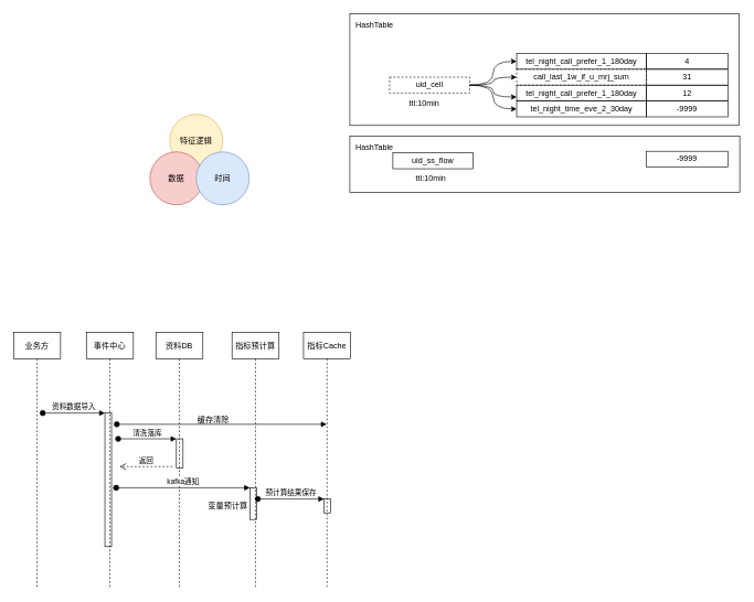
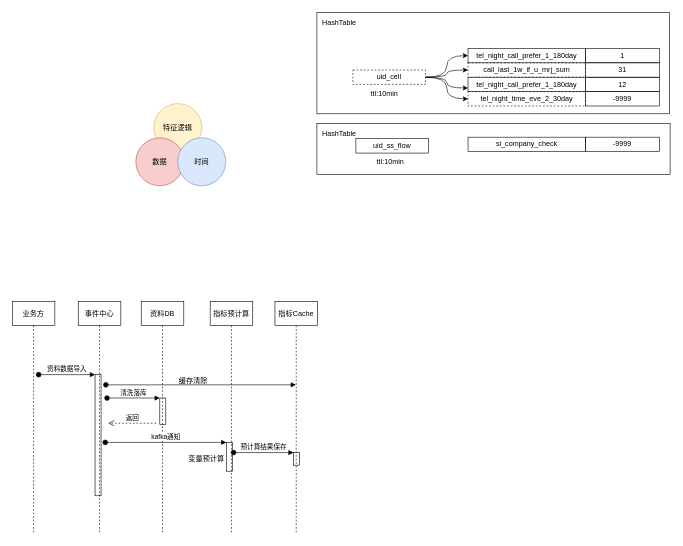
  <mxCell id="0" />
  <mxCell id="1" parent="0" />
  <mxCell id="2" value="" style="rounded=0;whiteSpace=wrap;html=1;strokeColor=#000000;fillColor=none;" vertex="1" parent="1"><mxGeometry x="528" y="20" width="588" height="169" as="geometry" /></mxCell>
  <mxCell id="3" value="特征逻辑" style="ellipse;whiteSpace=wrap;html=1;aspect=fixed;fillColor=#fff2cc;strokeColor=#d6b656;" vertex="1" parent="1"><mxGeometry x="256" y="172" width="80" height="80" as="geometry" /></mxCell>
  <mxCell id="4" value="数据" style="ellipse;whiteSpace=wrap;html=1;aspect=fixed;fillColor=#f8cecc;strokeColor=#b85450;" vertex="1" parent="1"><mxGeometry x="226" y="229" width="80" height="80" as="geometry" /></mxCell>
  <mxCell id="5" value="时间" style="ellipse;whiteSpace=wrap;html=1;aspect=fixed;fillColor=#dae8fc;strokeColor=#6c8ebf;" vertex="1" parent="1"><mxGeometry x="296" y="229" width="80" height="80" as="geometry" /></mxCell>
  <mxCell id="6" value="业务方" style="shape=umlLifeline;perimeter=lifelinePerimeter;whiteSpace=wrap;html=1;container=1;collapsible=0;recursiveResize=0;outlineConnect=0;strokeColor=#000000;fillColor=none;" vertex="1" parent="1"><mxGeometry x="20" y="502" width="71" height="386" as="geometry" /></mxCell>
  <mxCell id="7" value="事件中心" style="shape=umlLifeline;perimeter=lifelinePerimeter;whiteSpace=wrap;html=1;container=1;collapsible=0;recursiveResize=0;outlineConnect=0;strokeColor=#000000;fillColor=none;" vertex="1" parent="1"><mxGeometry x="130" y="502" width="71" height="386" as="geometry" /></mxCell>
  <mxCell id="8" value="" style="html=1;points=[];perimeter=orthogonalPerimeter;strokeColor=#000000;fillColor=none;" vertex="1" parent="7"><mxGeometry x="28" y="122" width="10" height="202" as="geometry" /></mxCell>
  <mxCell id="9" value="资料数据导入" style="html=1;verticalAlign=bottom;startArrow=oval;endArrow=block;startSize=8;" edge="1" target="8" parent="7"><mxGeometry relative="1" as="geometry"><mxPoint x="-66" y="122" as="sourcePoint" /></mxGeometry></mxCell>
  <mxCell id="10" value="" style="html=1;verticalAlign=bottom;startArrow=oval;startFill=1;endArrow=block;startSize=8;" edge="1" parent="7" target="18"><mxGeometry width="60" relative="1" as="geometry"><mxPoint x="46" y="139" as="sourcePoint" /><mxPoint x="106" y="128" as="targetPoint" /></mxGeometry></mxCell>
  <mxCell id="11" value="返回" style="html=1;verticalAlign=bottom;endArrow=open;dashed=1;endSize=8;" edge="1" parent="7"><mxGeometry relative="1" as="geometry"><mxPoint x="130" y="203" as="sourcePoint" /><mxPoint x="50" y="203" as="targetPoint" /></mxGeometry></mxCell>
  <mxCell id="12" value="资料DB" style="shape=umlLifeline;perimeter=lifelinePerimeter;whiteSpace=wrap;html=1;container=1;collapsible=0;recursiveResize=0;outlineConnect=0;strokeColor=#000000;fillColor=none;" vertex="1" parent="1"><mxGeometry x="235" y="502" width="71" height="386" as="geometry" /></mxCell>
  <mxCell id="13" value="" style="html=1;points=[];perimeter=orthogonalPerimeter;strokeColor=#000000;fillColor=none;" vertex="1" parent="12"><mxGeometry x="31" y="161" width="10" height="44" as="geometry" /></mxCell>
  <mxCell id="14" value="清洗落库" style="html=1;verticalAlign=bottom;startArrow=oval;endArrow=block;startSize=8;" edge="1" target="13" parent="12"><mxGeometry relative="1" as="geometry"><mxPoint x="-57" y="161" as="sourcePoint" /></mxGeometry></mxCell>
  <mxCell id="15" value="指标预计算" style="shape=umlLifeline;perimeter=lifelinePerimeter;whiteSpace=wrap;html=1;container=1;collapsible=0;recursiveResize=0;outlineConnect=0;strokeColor=#000000;fillColor=none;" vertex="1" parent="1"><mxGeometry x="350" y="502" width="71" height="386" as="geometry" /></mxCell>
  <mxCell id="16" value="" style="html=1;points=[];perimeter=orthogonalPerimeter;strokeColor=#000000;fillColor=none;" vertex="1" parent="15"><mxGeometry x="27" y="235" width="10" height="48" as="geometry" /></mxCell>
  <mxCell id="17" value="kafka通知" style="html=1;verticalAlign=bottom;startArrow=oval;endArrow=block;startSize=8;" edge="1" target="16" parent="15"><mxGeometry relative="1" as="geometry"><mxPoint x="-175" y="235" as="sourcePoint" /></mxGeometry></mxCell>
  <mxCell id="18" value="指标Cache" style="shape=umlLifeline;perimeter=lifelinePerimeter;whiteSpace=wrap;html=1;container=1;collapsible=0;recursiveResize=0;outlineConnect=0;strokeColor=#000000;fillColor=none;" vertex="1" parent="1"><mxGeometry x="458" y="502" width="71" height="386" as="geometry" /></mxCell>
  <mxCell id="19" value="" style="html=1;points=[];perimeter=orthogonalPerimeter;strokeColor=#000000;fillColor=none;" vertex="1" parent="18"><mxGeometry x="31" y="252" width="10" height="21" as="geometry" /></mxCell>
  <mxCell id="20" style="edgeStyle=orthogonalEdgeStyle;curved=1;rounded=0;orthogonalLoop=1;jettySize=auto;html=1;exitX=1;exitY=0.5;exitDx=0;exitDy=0;entryX=0;entryY=0.5;entryDx=0;entryDy=0;" edge="1" parent="1" source="24" target="25"><mxGeometry relative="1" as="geometry" /></mxCell>
  <mxCell id="21" style="edgeStyle=orthogonalEdgeStyle;curved=1;rounded=0;orthogonalLoop=1;jettySize=auto;html=1;exitX=1;exitY=0.5;exitDx=0;exitDy=0;entryX=0;entryY=0.5;entryDx=0;entryDy=0;" edge="1" parent="1" source="24" target="27"><mxGeometry relative="1" as="geometry" /></mxCell>
  <mxCell id="22" style="edgeStyle=orthogonalEdgeStyle;curved=1;rounded=0;orthogonalLoop=1;jettySize=auto;html=1;exitX=1;exitY=0.5;exitDx=0;exitDy=0;entryX=0;entryY=0.75;entryDx=0;entryDy=0;" edge="1" parent="1" source="24" target="29"><mxGeometry relative="1" as="geometry" /></mxCell>
  <mxCell id="23" style="edgeStyle=orthogonalEdgeStyle;curved=1;rounded=0;orthogonalLoop=1;jettySize=auto;html=1;exitX=1;exitY=0.5;exitDx=0;exitDy=0;entryX=0;entryY=0.5;entryDx=0;entryDy=0;" edge="1" parent="1" source="24" target="31"><mxGeometry relative="1" as="geometry" /></mxCell>
  <mxCell id="24" value="uid_cell" style="rounded=0;whiteSpace=wrap;html=1;strokeColor=#000000;fillColor=none;dashed=1;" vertex="1" parent="1"><mxGeometry x="588" y="116" width="121" height="24" as="geometry" /></mxCell>
  <mxCell id="25" value="tel_night_call_prefer_1_180day" style="rounded=0;whiteSpace=wrap;html=1;strokeColor=#000000;fillColor=none;" vertex="1" parent="1"><mxGeometry x="780" y="80" width="196" height="24" as="geometry" /></mxCell>
- <mxCell id="26" value="4" style="rounded=0;whiteSpace=wrap;html=1;strokeColor=#000000;fillColor=none;" vertex="1" parent="1"><mxGeometry x="976" y="80" width="123" height="24" as="geometry" /></mxCell>
+ <mxCell id="26" value="1" style="rounded=0;whiteSpace=wrap;html=1;strokeColor=#000000;fillColor=none;" vertex="1" parent="1"><mxGeometry x="976" y="80" width="123" height="24" as="geometry" /></mxCell>
  <mxCell id="27" value="call_last_1w_if_u_mrj_sum" style="rounded=0;whiteSpace=wrap;html=1;strokeColor=#000000;fillColor=none;dashed=1;" vertex="1" parent="1"><mxGeometry x="780" y="104" width="196" height="24" as="geometry" /></mxCell>
  <mxCell id="28" value="31" style="rounded=0;whiteSpace=wrap;html=1;strokeColor=#000000;fillColor=none;" vertex="1" parent="1"><mxGeometry x="976" y="104" width="123" height="24" as="geometry" /></mxCell>
  <mxCell id="29" value="tel_night_call_prefer_1_180day" style="rounded=0;whiteSpace=wrap;html=1;strokeColor=#000000;fillColor=none;" vertex="1" parent="1"><mxGeometry x="780" y="128" width="196" height="24" as="geometry" /></mxCell>
  <mxCell id="30" value="12" style="rounded=0;whiteSpace=wrap;html=1;strokeColor=#000000;fillColor=none;" vertex="1" parent="1"><mxGeometry x="976" y="128" width="123" height="24" as="geometry" /></mxCell>
- <mxCell id="31" value="tel_night_time_eve_2_30day" style="rounded=0;whiteSpace=wrap;html=1;strokeColor=#000000;fillColor=none;" vertex="1" parent="1"><mxGeometry x="780" y="152" width="196" height="24" as="geometry" /></mxCell>
+ <mxCell id="31" value="tel_night_time_eve_2_30day" style="rounded=0;whiteSpace=wrap;html=1;strokeColor=#000000;fillColor=none;dashed=1;" vertex="1" parent="1"><mxGeometry x="780" y="152" width="196" height="24" as="geometry" /></mxCell>
  <mxCell id="32" value="-9999" style="rounded=0;whiteSpace=wrap;html=1;strokeColor=#000000;fillColor=none;" vertex="1" parent="1"><mxGeometry x="976" y="152" width="123" height="24" as="geometry" /></mxCell>
+ <mxCell id="33" value="si_company_check" style="rounded=0;whiteSpace=wrap;html=1;strokeColor=#000000;fillColor=none;" vertex="1" parent="1"><mxGeometry x="780" y="228" width="196" height="24" as="geometry" /></mxCell>
  <mxCell id="34" value="-9999" style="rounded=0;whiteSpace=wrap;html=1;strokeColor=#000000;fillColor=none;" vertex="1" parent="1"><mxGeometry x="976" y="228" width="123" height="24" as="geometry" /></mxCell>
  <mxCell id="35" value="ttl:10min" style="text;html=1;resizable=0;points=[];autosize=1;align=left;verticalAlign=top;spacingTop=-4;" vertex="1" parent="1"><mxGeometry x="616" y="145" width="55" height="14" as="geometry" /></mxCell>
  <mxCell id="36" value="uid_ss_flow" style="rounded=0;whiteSpace=wrap;html=1;strokeColor=#000000;fillColor=none;" vertex="1" parent="1"><mxGeometry x="593" y="230.5" width="121" height="24" as="geometry" /></mxCell>
  <mxCell id="37" value="ttl:10min" style="text;html=1;resizable=0;points=[];autosize=1;align=left;verticalAlign=top;spacingTop=-4;" vertex="1" parent="1"><mxGeometry x="626" y="259.5" width="55" height="14" as="geometry" /></mxCell>
  <mxCell id="38" value="HashTable" style="text;html=1;resizable=0;points=[];autosize=1;align=left;verticalAlign=top;spacingTop=-4;" vertex="1" parent="1"><mxGeometry x="535" y="28" width="67" height="14" as="geometry" /></mxCell>
  <mxCell id="39" value="" style="rounded=0;whiteSpace=wrap;html=1;strokeColor=#000000;fillColor=none;" vertex="1" parent="1"><mxGeometry x="528" y="205" width="589" height="85" as="geometry" /></mxCell>
  <mxCell id="40" value="HashTable" style="text;html=1;resizable=0;points=[];autosize=1;align=left;verticalAlign=top;spacingTop=-4;" vertex="1" parent="1"><mxGeometry x="535" y="213" width="67" height="14" as="geometry" /></mxCell>
  <mxCell id="41" value="缓存清除" style="text;html=1;resizable=0;points=[];autosize=1;align=left;verticalAlign=top;spacingTop=-4;" vertex="1" parent="1"><mxGeometry x="296" y="624" width="58" height="14" as="geometry" /></mxCell>
  <mxCell id="42" value="变量预计算" style="text;html=1;resizable=0;points=[];autosize=1;align=left;verticalAlign=top;spacingTop=-4;" vertex="1" parent="1"><mxGeometry x="312" y="754" width="70" height="14" as="geometry" /></mxCell>
  <mxCell id="43" value="预计算结果保存" style="html=1;verticalAlign=bottom;startArrow=oval;endArrow=block;startSize=8;exitX=1.2;exitY=0.354;exitDx=0;exitDy=0;exitPerimeter=0;" edge="1" target="19" parent="1" source="16"><mxGeometry relative="1" as="geometry"><mxPoint x="429" y="754" as="sourcePoint" /></mxGeometry></mxCell>
